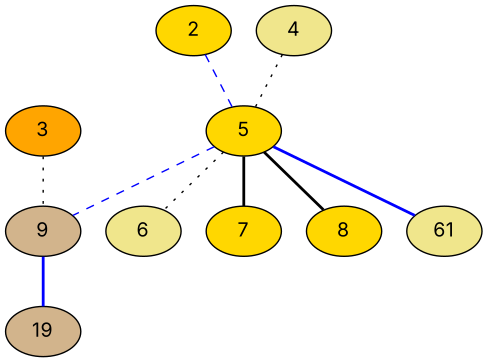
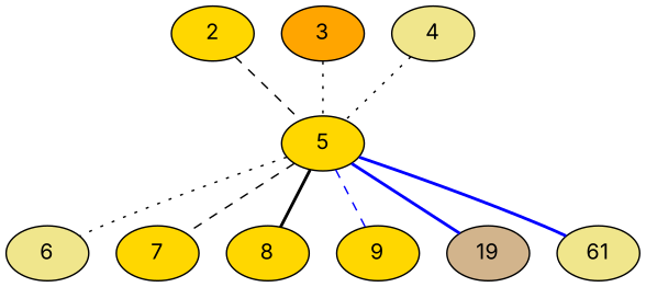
  graph {
    code="5,5,5,5,5,5,5,5,5"
    fontname=Inter
    node [fillcolor=gold fontname=Inter style=filled]
    edge [color=black fontname=Inter style=dotted]
    n1 [label=5]
    n2 [fillcolor=khaki label=6]
    n3 [label=7]
    n4 [label=8]
-   n5 [fillcolor=tan label=9]
+   n5 [label=9]
    n6 [fillcolor=tan label=19]
    n7 [fillcolor=khaki label=61]
    n8 [label=2]
    n9 [fillcolor=orange label=3]
    n10 [fillcolor=khaki label=4]
    n1 -- n2
-   n1 -- n3 [style=bold]
+   n1 -- n3 [style=dashed]
    n1 -- n4 [style=bold]
    n1 -- n5 [color=blue style=dashed]
-   n5 -- n6 [color=blue style=bold]
+   n1 -- n6 [color=blue style=bold]
    n1 -- n7 [color=blue style=bold]
-   n8 -- n1 [color=blue style=dashed]
-   n9 -- n5
+   n8 -- n1 [style=dashed]
+   n9 -- n1
    n10 -- n1
  }
